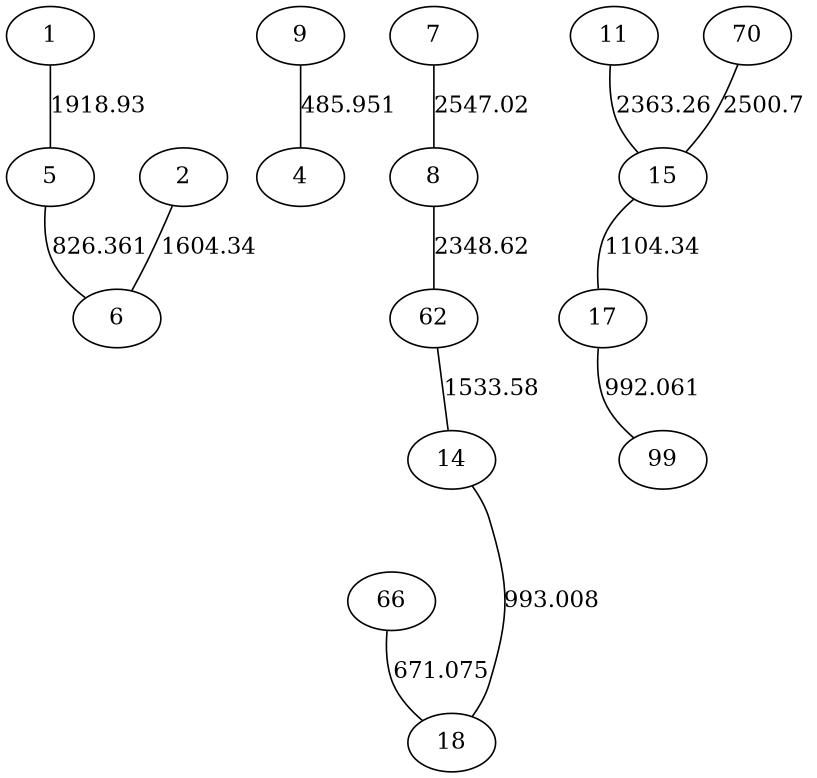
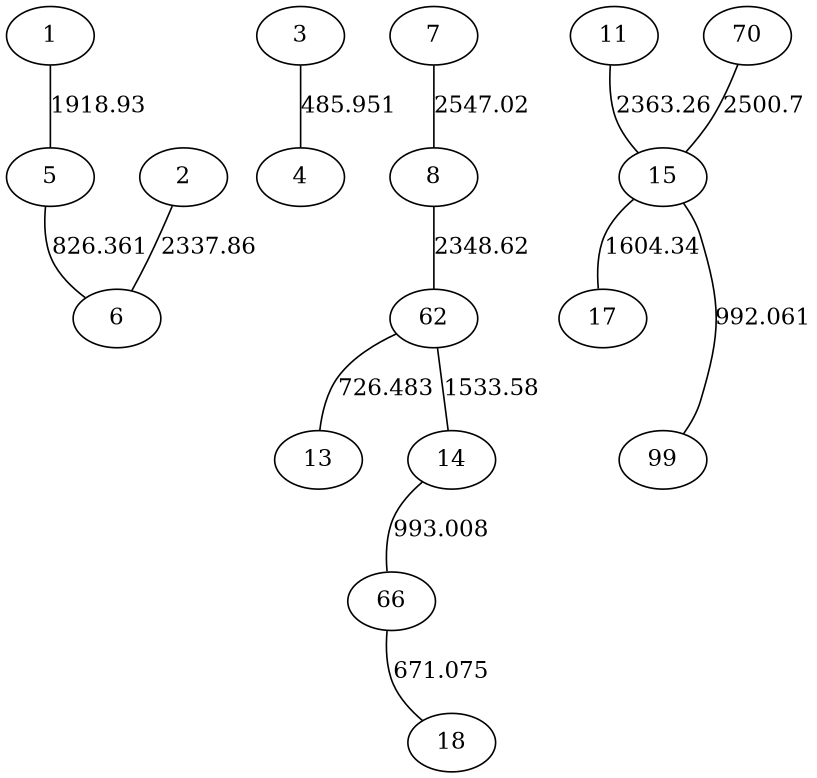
  graph {
    1
    5
-   3 [label=9]
+   3
    4
    6
    2
    7
    8
    n9 [label=62]
+   13
    14
    11
    15
    n14 [label=70]
    17
    n16 [label=99]
    n17 [label=66]
    18
    1 -- 5 [label=1918.93]
    5 -- 6 [label=826.361]
    3 -- 4 [label=485.951]
-   2 -- 6 [label=1604.34]
+   2 -- 6 [label=2337.86]
    7 -- 8 [label=2547.02]
    8 -- n9 [label=2348.62]
+   n9 -- 13 [label=726.483]
    n9 -- 14 [label=1533.58]
-   14 -- 18 [label=993.008]
+   14 -- n17 [label=993.008]
    11 -- 15 [label=2363.26]
-   15 -- 17 [label=1104.34]
-   17 -- n16 [label=992.061]
+   15 -- 17 [label=1604.34]
+   15 -- n16 [label=992.061]
    n14 -- 15 [label=2500.7]
    n17 -- 18 [label=671.075]
  }
